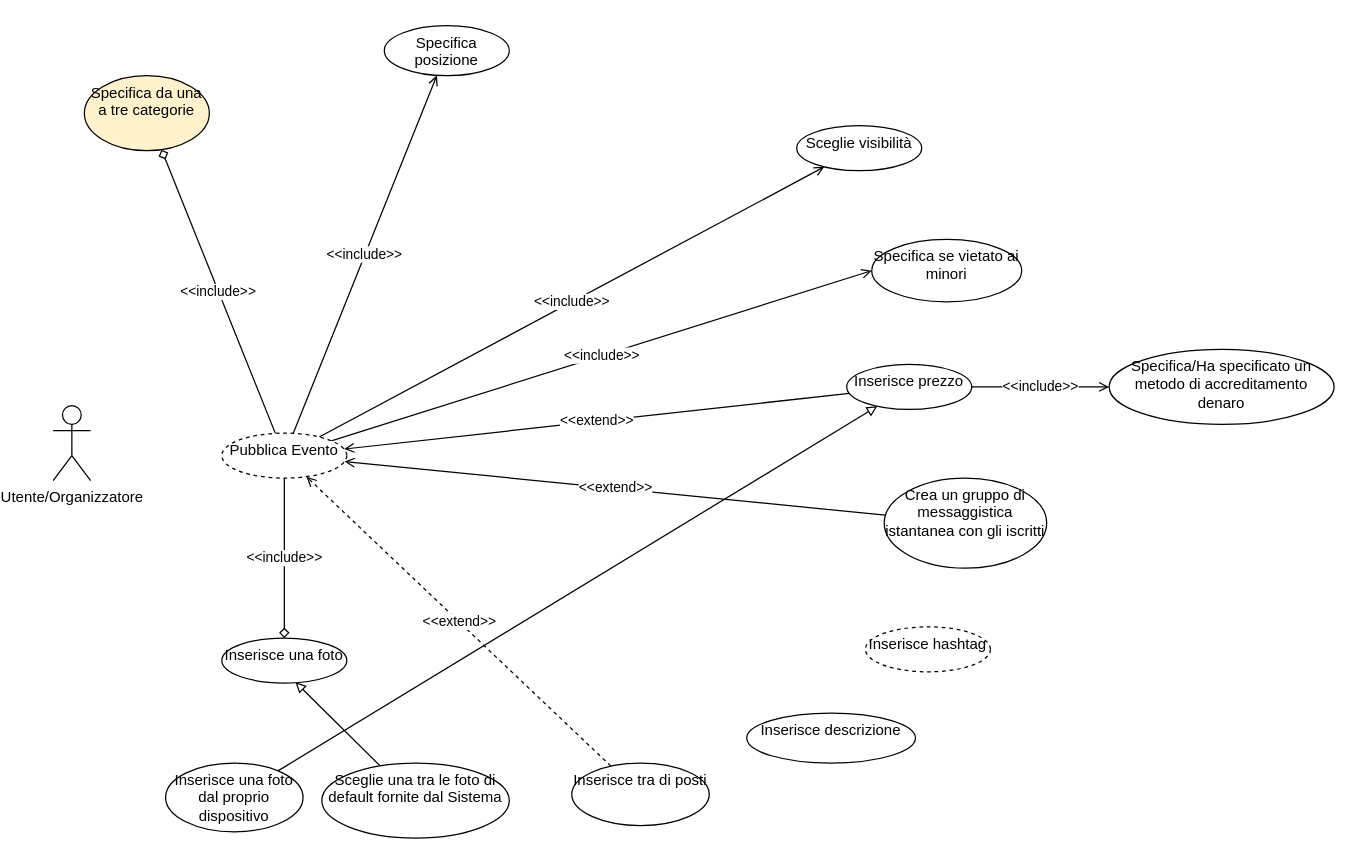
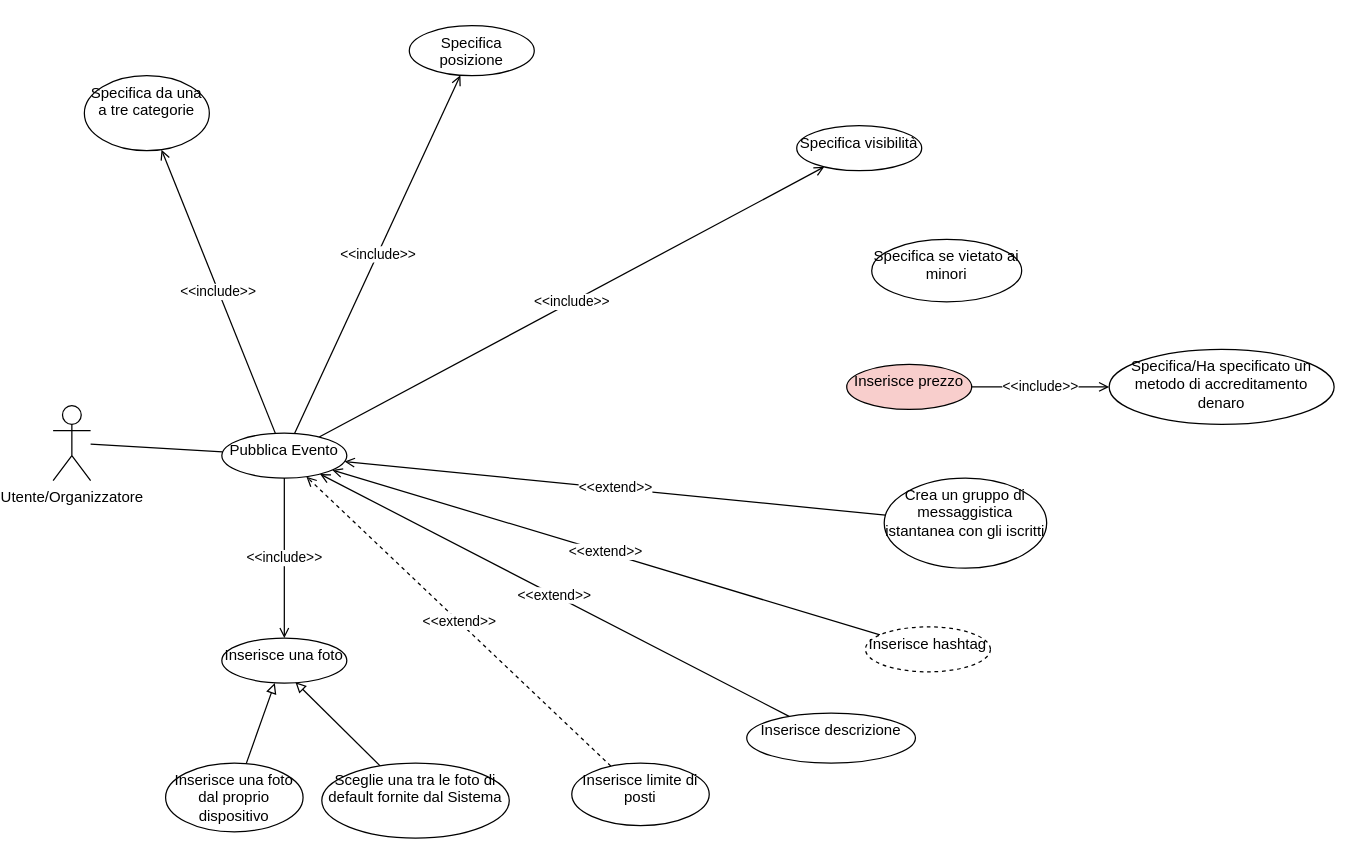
  <mxCell id="0" />
  <mxCell id="1" parent="0" />
+ <mxCell id="2" value="" style="rounded=0;orthogonalLoop=1;jettySize=auto;html=1;endArrow=none;endFill=0;" parent="1" source="3" target="14" edge="1"><mxGeometry relative="1" as="geometry" /></mxCell>
  <mxCell id="3" value="Utente/Organizzatore" style="shape=umlActor;verticalLabelPosition=bottom;verticalAlign=top;html=1;outlineConnect=0;" parent="1" vertex="1"><mxGeometry x="20" y="324" width="30" height="60" as="geometry" /></mxCell>
- <mxCell id="4" value="&amp;lt;&amp;lt;include&amp;gt;&amp;gt;" style="edgeStyle=none;rounded=0;orthogonalLoop=1;jettySize=auto;html=1;endArrow=diamond;endFill=0;" parent="1" source="14" target="15" edge="1"><mxGeometry relative="1" as="geometry" /></mxCell>
+ <mxCell id="4" value="&amp;lt;&amp;lt;include&amp;gt;&amp;gt;" style="edgeStyle=none;rounded=0;orthogonalLoop=1;jettySize=auto;html=1;endArrow=open;endFill=0;" parent="1" source="14" target="15" edge="1"><mxGeometry relative="1" as="geometry" /></mxCell>
  <mxCell id="5" value="&amp;lt;&amp;lt;include&amp;gt;&amp;gt;" style="edgeStyle=none;rounded=0;orthogonalLoop=1;jettySize=auto;html=1;endArrow=open;endFill=0;" parent="1" source="14" target="16" edge="1"><mxGeometry relative="1" as="geometry" /></mxCell>
  <mxCell id="6" value="&amp;lt;&amp;lt;include&amp;gt;&amp;gt;" style="edgeStyle=none;rounded=0;orthogonalLoop=1;jettySize=auto;html=1;endArrow=open;endFill=0;" parent="1" source="14" target="17" edge="1"><mxGeometry relative="1" as="geometry" /></mxCell>
- <mxCell id="7" value="&amp;lt;&amp;lt;include&amp;gt;&amp;gt;" style="edgeStyle=none;rounded=0;orthogonalLoop=1;jettySize=auto;html=1;endArrow=diamond;endFill=0;" parent="1" source="14" target="18" edge="1"><mxGeometry relative="1" as="geometry" /></mxCell>
+ <mxCell id="7" value="&amp;lt;&amp;lt;include&amp;gt;&amp;gt;" style="edgeStyle=none;rounded=0;orthogonalLoop=1;jettySize=auto;html=1;endArrow=open;endFill=0;" parent="1" source="14" target="18" edge="1"><mxGeometry relative="1" as="geometry" /></mxCell>
+ <mxCell id="8" value="&amp;lt;&amp;lt;extend&amp;gt;&amp;gt;" style="edgeStyle=none;rounded=0;orthogonalLoop=1;jettySize=auto;html=1;endArrow=open;endFill=0;" parent="1" source="23" target="14" edge="1"><mxGeometry relative="1" as="geometry" /></mxCell>
+ <mxCell id="9" value="&lt;meta charset=&quot;utf-8&quot;&gt;&lt;span style=&quot;color: rgb(0, 0, 0); font-family: Helvetica; font-size: 11px; font-style: normal; font-variant-ligatures: normal; font-variant-caps: normal; font-weight: 400; letter-spacing: normal; orphans: 2; text-align: center; text-indent: 0px; text-transform: none; widows: 2; word-spacing: 0px; -webkit-text-stroke-width: 0px; background-color: rgb(255, 255, 255); text-decoration-thickness: initial; text-decoration-style: initial; text-decoration-color: initial; float: none; display: inline !important;&quot;&gt;&amp;lt;&amp;lt;extend&amp;gt;&amp;gt;&lt;/span&gt;" style="edgeStyle=none;rounded=0;orthogonalLoop=1;jettySize=auto;html=1;endArrow=open;endFill=0;" parent="1" source="24" target="14" edge="1"><mxGeometry relative="1" as="geometry" /></mxCell>
  <mxCell id="10" value="&lt;meta charset=&quot;utf-8&quot;&gt;&lt;span style=&quot;color: rgb(0, 0, 0); font-family: Helvetica; font-size: 11px; font-style: normal; font-variant-ligatures: normal; font-variant-caps: normal; font-weight: 400; letter-spacing: normal; orphans: 2; text-align: center; text-indent: 0px; text-transform: none; widows: 2; word-spacing: 0px; -webkit-text-stroke-width: 0px; background-color: rgb(255, 255, 255); text-decoration-thickness: initial; text-decoration-style: initial; text-decoration-color: initial; float: none; display: inline !important;&quot;&gt;&amp;lt;&amp;lt;extend&amp;gt;&amp;gt;&lt;/span&gt;" style="edgeStyle=none;rounded=0;orthogonalLoop=1;jettySize=auto;html=1;endArrow=open;endFill=0;dashed=1;" parent="1" source="25" target="14" edge="1"><mxGeometry relative="1" as="geometry" /></mxCell>
- <mxCell id="11" value="&amp;lt;&amp;lt;include&amp;gt;&amp;gt;" style="edgeStyle=none;rounded=0;orthogonalLoop=1;jettySize=auto;html=1;entryX=0;entryY=0.5;entryDx=0;entryDy=0;endArrow=open;endFill=0;" parent="1" source="14" target="26" edge="1"><mxGeometry relative="1" as="geometry" /></mxCell>
  <mxCell id="12" value="&amp;lt;&amp;lt;extend&amp;gt;&amp;gt;" style="edgeStyle=none;rounded=0;orthogonalLoop=1;jettySize=auto;html=1;endArrow=open;endFill=0;" parent="1" source="27" target="14" edge="1"><mxGeometry relative="1" as="geometry" /></mxCell>
- <mxCell id="13" value="&amp;lt;&amp;lt;extend&amp;gt;&amp;gt;" style="edgeStyle=none;rounded=0;orthogonalLoop=1;jettySize=auto;html=1;endArrow=open;endFill=0;" edge="1" parent="1" source="29" target="14"><mxGeometry relative="1" as="geometry" /></mxCell>
- <mxCell id="14" value="Pubblica Evento" style="ellipse;whiteSpace=wrap;html=1;verticalAlign=top;dashed=1;" parent="1" vertex="1"><mxGeometry x="155" y="346" width="100" height="36" as="geometry" /></mxCell>
- <mxCell id="15" value="Specifica da una a tre categorie" style="ellipse;whiteSpace=wrap;html=1;verticalAlign=top;fillColor=#fff2cc;" parent="1" vertex="1"><mxGeometry x="45" y="60" width="100" height="60" as="geometry" /></mxCell>
- <mxCell id="16" value="Specifica posizione" style="ellipse;whiteSpace=wrap;html=1;verticalAlign=top;" parent="1" vertex="1"><mxGeometry x="285" y="20" width="100" height="40" as="geometry" /></mxCell>
- <mxCell id="17" value="Sceglie visibilità" style="ellipse;whiteSpace=wrap;html=1;verticalAlign=top;" parent="1" vertex="1"><mxGeometry x="615" y="100" width="100" height="36" as="geometry" /></mxCell>
+ <mxCell id="14" value="Pubblica Evento" style="ellipse;whiteSpace=wrap;html=1;verticalAlign=top;" parent="1" vertex="1"><mxGeometry x="155" y="346" width="100" height="36" as="geometry" /></mxCell>
+ <mxCell id="15" value="Specifica da una a tre categorie" style="ellipse;whiteSpace=wrap;html=1;verticalAlign=top;" parent="1" vertex="1"><mxGeometry x="45" y="60" width="100" height="60" as="geometry" /></mxCell>
+ <mxCell id="16" value="Specifica posizione" style="ellipse;whiteSpace=wrap;html=1;verticalAlign=top;" parent="1" vertex="1"><mxGeometry x="305" y="20" width="100" height="40" as="geometry" /></mxCell>
+ <mxCell id="17" value="Specifica visibilità" style="ellipse;whiteSpace=wrap;html=1;verticalAlign=top;" parent="1" vertex="1"><mxGeometry x="615" y="100" width="100" height="36" as="geometry" /></mxCell>
  <mxCell id="18" value="Inserisce una foto" style="ellipse;whiteSpace=wrap;html=1;verticalAlign=top;" parent="1" vertex="1"><mxGeometry x="155" y="510" width="100" height="36" as="geometry" /></mxCell>
- <mxCell id="19" style="edgeStyle=none;rounded=0;orthogonalLoop=1;jettySize=auto;html=1;endArrow=block;endFill=0;" parent="1" source="20" target="29" edge="1"><mxGeometry relative="1" as="geometry" /></mxCell>
+ <mxCell id="19" style="edgeStyle=none;rounded=0;orthogonalLoop=1;jettySize=auto;html=1;entryX=0.424;entryY=1;entryDx=0;entryDy=0;entryPerimeter=0;endArrow=block;endFill=0;" parent="1" source="20" target="18" edge="1"><mxGeometry relative="1" as="geometry" /></mxCell>
  <mxCell id="20" value="Inserisce una foto dal proprio dispositivo" style="ellipse;whiteSpace=wrap;html=1;verticalAlign=top;" parent="1" vertex="1"><mxGeometry x="110" y="610" width="110" height="55" as="geometry" /></mxCell>
  <mxCell id="21" style="edgeStyle=none;rounded=0;orthogonalLoop=1;jettySize=auto;html=1;entryX=0.589;entryY=0.98;entryDx=0;entryDy=0;entryPerimeter=0;endArrow=block;endFill=0;" parent="1" source="22" target="18" edge="1"><mxGeometry relative="1" as="geometry" /></mxCell>
  <mxCell id="22" value="Sceglie una tra le foto di default fornite dal Sistema" style="ellipse;whiteSpace=wrap;html=1;verticalAlign=top;" parent="1" vertex="1"><mxGeometry x="235" y="610" width="150" height="60" as="geometry" /></mxCell>
  <mxCell id="23" value="Inserisce hashtag" style="ellipse;whiteSpace=wrap;html=1;verticalAlign=top;dashed=1;" parent="1" vertex="1"><mxGeometry x="670" y="501" width="100" height="36" as="geometry" /></mxCell>
  <mxCell id="24" value="Inserisce descrizione" style="ellipse;whiteSpace=wrap;html=1;verticalAlign=top;" parent="1" vertex="1"><mxGeometry x="575" y="570" width="135" height="40" as="geometry" /></mxCell>
- <mxCell id="25" value="Inserisce tra di posti" style="ellipse;whiteSpace=wrap;html=1;verticalAlign=top;" parent="1" vertex="1"><mxGeometry x="435" y="610" width="110" height="50" as="geometry" /></mxCell>
+ <mxCell id="25" value="Inserisce limite di posti" style="ellipse;whiteSpace=wrap;html=1;verticalAlign=top;" parent="1" vertex="1"><mxGeometry x="435" y="610" width="110" height="50" as="geometry" /></mxCell>
  <mxCell id="26" value="Specifica se vietato ai minori" style="ellipse;whiteSpace=wrap;html=1;verticalAlign=top;" parent="1" vertex="1"><mxGeometry x="675" y="191" width="120" height="50" as="geometry" /></mxCell>
  <mxCell id="27" value="Crea un gruppo di messaggistica istantanea con gli iscritti" style="ellipse;whiteSpace=wrap;html=1;verticalAlign=top;" parent="1" vertex="1"><mxGeometry x="685" y="382" width="130" height="72" as="geometry" /></mxCell>
  <mxCell id="28" value="&amp;lt;&amp;lt;include&amp;gt;&amp;gt;" style="edgeStyle=none;rounded=0;orthogonalLoop=1;jettySize=auto;html=1;endArrow=open;endFill=0;" edge="1" parent="1" source="29" target="30"><mxGeometry relative="1" as="geometry" /></mxCell>
- <mxCell id="29" value="Inserisce prezzo" style="ellipse;whiteSpace=wrap;html=1;verticalAlign=top;" vertex="1" parent="1"><mxGeometry x="655" y="291" width="100" height="36" as="geometry" /></mxCell>
+ <mxCell id="29" value="Inserisce prezzo" style="ellipse;whiteSpace=wrap;html=1;verticalAlign=top;fillColor=#f8cecc;" vertex="1" parent="1"><mxGeometry x="655" y="291" width="100" height="36" as="geometry" /></mxCell>
  <mxCell id="30" value="Specifica/Ha specificato un metodo di accreditamento denaro" style="ellipse;whiteSpace=wrap;html=1;verticalAlign=top;" vertex="1" parent="1"><mxGeometry x="865" y="279" width="180" height="60" as="geometry" /></mxCell>
